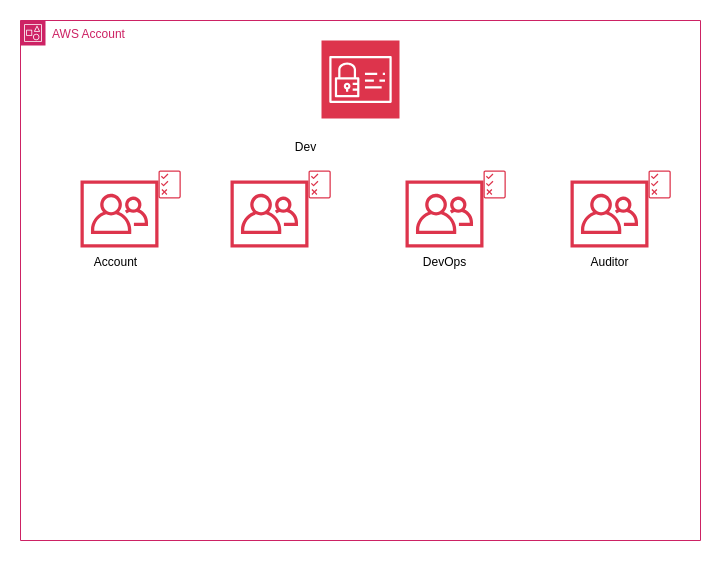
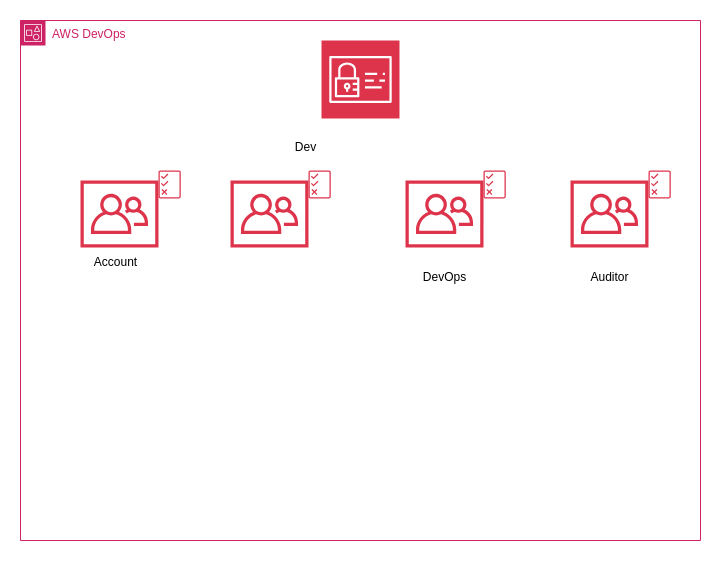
  <mxCell id="0" />
  <mxCell id="1" parent="0" />
- <mxCell id="2" value="AWS Account" style="points=[[0,0],[0.25,0],[0.5,0],[0.75,0],[1,0],[1,0.25],[1,0.5],[1,0.75],[1,1],[0.75,1],[0.5,1],[0.25,1],[0,1],[0,0.75],[0,0.5],[0,0.25]];outlineConnect=0;gradientColor=none;html=1;whiteSpace=wrap;fontSize=12;fontStyle=0;container=1;pointerEvents=0;collapsible=0;recursiveResize=0;shape=mxgraph.aws4.group;grIcon=mxgraph.aws4.group_account;strokeColor=#CD2264;fillColor=none;verticalAlign=top;align=left;spacingLeft=30;fontColor=#CD2264;dashed=0;" vertex="1" parent="1"><mxGeometry x="20" y="20" width="680" height="520" as="geometry" /></mxCell>
+ <mxCell id="2" value="AWS DevOps" style="points=[[0,0],[0.25,0],[0.5,0],[0.75,0],[1,0],[1,0.25],[1,0.5],[1,0.75],[1,1],[0.75,1],[0.5,1],[0.25,1],[0,1],[0,0.75],[0,0.5],[0,0.25]];outlineConnect=0;gradientColor=none;html=1;whiteSpace=wrap;fontSize=12;fontStyle=0;container=1;pointerEvents=0;collapsible=0;recursiveResize=0;shape=mxgraph.aws4.group;grIcon=mxgraph.aws4.group_account;strokeColor=#CD2264;fillColor=none;verticalAlign=top;align=left;spacingLeft=30;fontColor=#CD2264;dashed=0;" vertex="1" parent="1"><mxGeometry x="20" y="20" width="680" height="520" as="geometry" /></mxCell>
  <mxCell id="3" value="" style="sketch=0;points=[[0,0,0],[0.25,0,0],[0.5,0,0],[0.75,0,0],[1,0,0],[0,1,0],[0.25,1,0],[0.5,1,0],[0.75,1,0],[1,1,0],[0,0.25,0],[0,0.5,0],[0,0.75,0],[1,0.25,0],[1,0.5,0],[1,0.75,0]];outlineConnect=0;fontColor=#232F3E;fillColor=#DD344C;strokeColor=#ffffff;dashed=0;verticalLabelPosition=bottom;verticalAlign=top;align=center;html=1;fontSize=12;fontStyle=0;aspect=fixed;shape=mxgraph.aws4.resourceIcon;resIcon=mxgraph.aws4.identity_and_access_management;" vertex="1" parent="2"><mxGeometry x="301" y="20" width="78" height="78" as="geometry" /></mxCell>
  <mxCell id="4" value="" style="sketch=0;outlineConnect=0;fontColor=#232F3E;gradientColor=none;fillColor=#DD344C;strokeColor=none;dashed=0;verticalLabelPosition=bottom;verticalAlign=top;align=center;html=1;fontSize=12;fontStyle=0;aspect=fixed;pointerEvents=1;shape=mxgraph.aws4.organizations_organizational_unit;" vertex="1" parent="2"><mxGeometry x="385" y="160" width="78" height="67" as="geometry" /></mxCell>
  <mxCell id="5" value="" style="sketch=0;outlineConnect=0;fontColor=#232F3E;gradientColor=none;fillColor=#DD344C;strokeColor=none;dashed=0;verticalLabelPosition=bottom;verticalAlign=top;align=center;html=1;fontSize=12;fontStyle=0;aspect=fixed;pointerEvents=1;shape=mxgraph.aws4.organizations_organizational_unit;" vertex="1" parent="2"><mxGeometry x="550" y="160" width="78" height="67" as="geometry" /></mxCell>
  <mxCell id="6" value="" style="sketch=0;outlineConnect=0;fontColor=#232F3E;gradientColor=none;fillColor=#DD344C;strokeColor=none;dashed=0;verticalLabelPosition=bottom;verticalAlign=top;align=center;html=1;fontSize=12;fontStyle=0;aspect=fixed;pointerEvents=1;shape=mxgraph.aws4.organizations_organizational_unit;" vertex="1" parent="2"><mxGeometry x="210" y="160" width="78" height="67" as="geometry" /></mxCell>
  <mxCell id="7" value="Dev" style="text;html=1;align=center;verticalAlign=middle;resizable=0;points=[];autosize=1;strokeColor=none;fillColor=none;" vertex="1" parent="2"><mxGeometry x="265" y="112" width="40" height="30" as="geometry" /></mxCell>
- <mxCell id="8" value="DevOps" style="text;html=1;align=center;verticalAlign=middle;resizable=0;points=[];autosize=1;strokeColor=none;fillColor=none;" vertex="1" parent="2"><mxGeometry x="389" y="227" width="70" height="30" as="geometry" /></mxCell>
- <mxCell id="9" value="Auditor" style="text;html=1;align=center;verticalAlign=middle;resizable=0;points=[];autosize=1;strokeColor=none;fillColor=none;" vertex="1" parent="2"><mxGeometry x="559" y="227" width="60" height="30" as="geometry" /></mxCell>
+ <mxCell id="8" value="DevOps" style="text;html=1;align=center;verticalAlign=middle;resizable=0;points=[];autosize=1;strokeColor=none;fillColor=none;" vertex="1" parent="2"><mxGeometry x="389" y="242" width="70" height="30" as="geometry" /></mxCell>
+ <mxCell id="9" value="Auditor" style="text;html=1;align=center;verticalAlign=middle;resizable=0;points=[];autosize=1;strokeColor=none;fillColor=none;" vertex="1" parent="2"><mxGeometry x="559" y="242" width="60" height="30" as="geometry" /></mxCell>
  <mxCell id="10" value="" style="sketch=0;outlineConnect=0;fontColor=#232F3E;gradientColor=none;fillColor=#DD344C;strokeColor=none;dashed=0;verticalLabelPosition=bottom;verticalAlign=top;align=center;html=1;fontSize=12;fontStyle=0;aspect=fixed;pointerEvents=1;shape=mxgraph.aws4.permissions;" vertex="1" parent="2"><mxGeometry x="288" y="150" width="22.26" height="28" as="geometry" /></mxCell>
  <mxCell id="11" value="" style="sketch=0;outlineConnect=0;fontColor=#232F3E;gradientColor=none;fillColor=#DD344C;strokeColor=none;dashed=0;verticalLabelPosition=bottom;verticalAlign=top;align=center;html=1;fontSize=12;fontStyle=0;aspect=fixed;pointerEvents=1;shape=mxgraph.aws4.permissions;" vertex="1" parent="2"><mxGeometry x="628" y="150" width="22.26" height="28" as="geometry" /></mxCell>
  <mxCell id="12" value="" style="sketch=0;outlineConnect=0;fontColor=#232F3E;gradientColor=none;fillColor=#DD344C;strokeColor=none;dashed=0;verticalLabelPosition=bottom;verticalAlign=top;align=center;html=1;fontSize=12;fontStyle=0;aspect=fixed;pointerEvents=1;shape=mxgraph.aws4.permissions;" vertex="1" parent="2"><mxGeometry x="463" y="150" width="22.26" height="28" as="geometry" /></mxCell>
  <mxCell id="13" value="" style="sketch=0;outlineConnect=0;fontColor=#232F3E;gradientColor=none;fillColor=#DD344C;strokeColor=none;dashed=0;verticalLabelPosition=bottom;verticalAlign=top;align=center;html=1;fontSize=12;fontStyle=0;aspect=fixed;pointerEvents=1;shape=mxgraph.aws4.organizations_organizational_unit;" vertex="1" parent="2"><mxGeometry x="60" y="160" width="78" height="67" as="geometry" /></mxCell>
  <mxCell id="14" value="Account" style="text;html=1;align=center;verticalAlign=middle;resizable=0;points=[];autosize=1;strokeColor=none;fillColor=none;" vertex="1" parent="2"><mxGeometry x="65" y="227" width="60" height="30" as="geometry" /></mxCell>
  <mxCell id="15" value="" style="sketch=0;outlineConnect=0;fontColor=#232F3E;gradientColor=none;fillColor=#DD344C;strokeColor=none;dashed=0;verticalLabelPosition=bottom;verticalAlign=top;align=center;html=1;fontSize=12;fontStyle=0;aspect=fixed;pointerEvents=1;shape=mxgraph.aws4.permissions;" vertex="1" parent="2"><mxGeometry x="138" y="150" width="22.26" height="28" as="geometry" /></mxCell>
